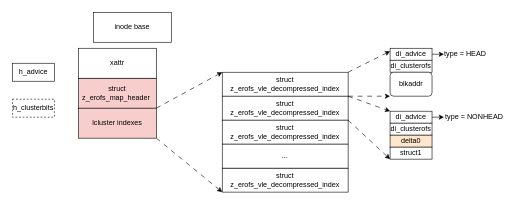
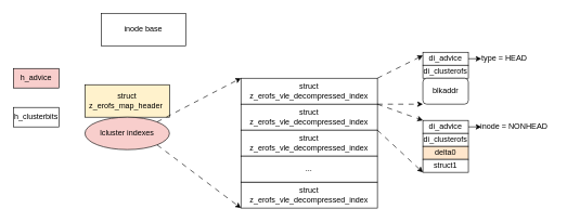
  <mxCell id="0" />
  <mxCell id="1" parent="0" />
- <mxCell id="2" value="struct z_erofs_map_header&lt;span style=&quot;background-color: initial;&quot;&gt;&amp;nbsp;&lt;/span&gt;" style="rounded=0;whiteSpace=wrap;html=1;fillColor=#f8cecc;strokeColor=#000000;" vertex="1" parent="1"><mxGeometry x="130" y="130" width="130" height="50" as="geometry" /></mxCell>
- <mxCell id="3" value="xattr" style="rounded=0;whiteSpace=wrap;html=1;" vertex="1" parent="1"><mxGeometry x="130" y="80" width="130" height="50" as="geometry" /></mxCell>
+ <mxCell id="2" value="struct z_erofs_map_header&lt;span style=&quot;background-color: initial;&quot;&gt;&amp;nbsp;&lt;/span&gt;" style="rounded=0;whiteSpace=wrap;html=1;fillColor=#fff2cc;strokeColor=#000000;" vertex="1" parent="1"><mxGeometry x="130" y="130" width="130" height="50" as="geometry" /></mxCell>
  <mxCell id="4" value="inode base" style="rounded=0;whiteSpace=wrap;html=1;" vertex="1" parent="1"><mxGeometry x="155" y="20" width="130" height="50" as="geometry" /></mxCell>
- <mxCell id="5" value="lcluster indexes" style="rounded=0;whiteSpace=wrap;html=1;fillColor=#f8cecc;strokeColor=#000000;" vertex="1" parent="1"><mxGeometry x="130" y="180" width="130" height="50" as="geometry" /></mxCell>
+ <mxCell id="5" value="lcluster indexes" style="ellipse;whiteSpace=wrap;html=1;fillColor=#f8cecc;strokeColor=#000000;" vertex="1" parent="1"><mxGeometry x="130" y="180" width="130" height="50" as="geometry" /></mxCell>
  <mxCell id="6" value="struct&lt;br&gt;z_erofs_vle_decompressed_index" style="rounded=0;whiteSpace=wrap;html=1;" vertex="1" parent="1"><mxGeometry x="370" y="120" width="210" height="40" as="geometry" /></mxCell>
  <mxCell id="7" value="struct&lt;br&gt;z_erofs_vle_decompressed_index" style="rounded=0;whiteSpace=wrap;html=1;" vertex="1" parent="1"><mxGeometry x="370" y="160" width="210" height="40" as="geometry" /></mxCell>
  <mxCell id="8" value="struct&lt;br&gt;z_erofs_vle_decompressed_index" style="rounded=0;whiteSpace=wrap;html=1;" vertex="1" parent="1"><mxGeometry x="370" y="200" width="210" height="40" as="geometry" /></mxCell>
  <mxCell id="9" value="struct&lt;br&gt;z_erofs_vle_decompressed_index" style="rounded=0;whiteSpace=wrap;html=1;" vertex="1" parent="1"><mxGeometry x="370" y="280" width="210" height="40" as="geometry" /></mxCell>
  <mxCell id="10" value="..." style="rounded=0;whiteSpace=wrap;html=1;" vertex="1" parent="1"><mxGeometry x="370" y="240" width="210" height="40" as="geometry" /></mxCell>
  <mxCell id="11" value="" style="endArrow=classic;html=1;rounded=0;exitX=1;exitY=0;exitDx=0;exitDy=0;entryX=0;entryY=0;entryDx=0;entryDy=0;dashed=1;dashPattern=8 8;" edge="1" parent="1" source="5" target="6"><mxGeometry width="50" height="50" relative="1" as="geometry"><mxPoint x="210" y="290" as="sourcePoint" /><mxPoint x="260" y="240" as="targetPoint" /></mxGeometry></mxCell>
  <mxCell id="12" value="" style="endArrow=classic;html=1;rounded=0;entryX=0;entryY=1;entryDx=0;entryDy=0;exitX=1;exitY=1;exitDx=0;exitDy=0;dashed=1;dashPattern=8 8;" edge="1" parent="1" source="5" target="9"><mxGeometry width="50" height="50" relative="1" as="geometry"><mxPoint x="210" y="290" as="sourcePoint" /><mxPoint x="260" y="240" as="targetPoint" /></mxGeometry></mxCell>
  <mxCell id="13" style="edgeStyle=orthogonalEdgeStyle;rounded=0;orthogonalLoop=1;jettySize=auto;html=1;exitX=1;exitY=0.5;exitDx=0;exitDy=0;" edge="1" parent="1" source="14"><mxGeometry relative="1" as="geometry"><mxPoint x="740" y="90" as="targetPoint" /></mxGeometry></mxCell>
  <mxCell id="14" value="di_advice" style="rounded=0;whiteSpace=wrap;html=1;" vertex="1" parent="1"><mxGeometry x="650" y="80" width="70" height="20" as="geometry" /></mxCell>
  <mxCell id="15" value="di_clusterofs" style="rounded=0;whiteSpace=wrap;html=1;" vertex="1" parent="1"><mxGeometry x="650" y="100" width="70" height="20" as="geometry" /></mxCell>
  <mxCell id="16" value="blkaddr" style="whiteSpace=wrap;html=1;rounded=1;" vertex="1" parent="1"><mxGeometry x="650" y="120" width="70" height="40" as="geometry" /></mxCell>
  <mxCell id="17" style="edgeStyle=orthogonalEdgeStyle;rounded=0;orthogonalLoop=1;jettySize=auto;html=1;exitX=1;exitY=0.5;exitDx=0;exitDy=0;" edge="1" parent="1" source="18"><mxGeometry relative="1" as="geometry"><mxPoint x="740" y="195" as="targetPoint" /></mxGeometry></mxCell>
  <mxCell id="18" value="di_advice" style="rounded=0;whiteSpace=wrap;html=1;" vertex="1" parent="1"><mxGeometry x="650" y="185" width="70" height="20" as="geometry" /></mxCell>
  <mxCell id="19" value="di_clusterofs" style="rounded=0;whiteSpace=wrap;html=1;" vertex="1" parent="1"><mxGeometry x="650" y="205" width="70" height="20" as="geometry" /></mxCell>
  <mxCell id="20" value="delta0" style="rounded=0;whiteSpace=wrap;html=1;fillColor=#ffe6cc;" vertex="1" parent="1"><mxGeometry x="650" y="225" width="70" height="20" as="geometry" /></mxCell>
  <mxCell id="21" value="struct1" style="rounded=0;whiteSpace=wrap;html=1;" vertex="1" parent="1"><mxGeometry x="650" y="245" width="70" height="20" as="geometry" /></mxCell>
  <mxCell id="22" value="" style="endArrow=classic;html=1;rounded=0;exitX=1;exitY=0;exitDx=0;exitDy=0;entryX=0;entryY=0.25;entryDx=0;entryDy=0;dashed=1;dashPattern=8 8;" edge="1" parent="1" source="6" target="14"><mxGeometry width="50" height="50" relative="1" as="geometry"><mxPoint x="500" y="140" as="sourcePoint" /><mxPoint x="550" y="90" as="targetPoint" /></mxGeometry></mxCell>
  <mxCell id="23" value="" style="endArrow=classic;html=1;rounded=0;exitX=1;exitY=1;exitDx=0;exitDy=0;entryX=0;entryY=1;entryDx=0;entryDy=0;dashed=1;dashPattern=8 8;" edge="1" parent="1" source="6" target="16"><mxGeometry width="50" height="50" relative="1" as="geometry"><mxPoint x="500" y="140" as="sourcePoint" /><mxPoint x="550" y="90" as="targetPoint" /></mxGeometry></mxCell>
  <mxCell id="24" value="" style="endArrow=classic;html=1;rounded=0;exitX=1;exitY=0;exitDx=0;exitDy=0;entryX=0;entryY=0;entryDx=0;entryDy=0;dashed=1;dashPattern=8 8;" edge="1" parent="1" source="7" target="18"><mxGeometry width="50" height="50" relative="1" as="geometry"><mxPoint x="590" y="170" as="sourcePoint" /><mxPoint x="610" y="200" as="targetPoint" /></mxGeometry></mxCell>
  <mxCell id="25" value="" style="endArrow=classic;html=1;rounded=0;exitX=1;exitY=0;exitDx=0;exitDy=0;entryX=0;entryY=1;entryDx=0;entryDy=0;dashed=1;dashPattern=8 8;" edge="1" parent="1" source="8" target="21"><mxGeometry width="50" height="50" relative="1" as="geometry"><mxPoint x="590" y="170" as="sourcePoint" /><mxPoint x="660" y="195" as="targetPoint" /></mxGeometry></mxCell>
- <mxCell id="26" value="type = NONHEAD" style="text;html=1;align=center;verticalAlign=middle;resizable=0;points=[];autosize=1;strokeColor=none;fillColor=none;" vertex="1" parent="1"><mxGeometry x="730" y="180" width="120" height="30" as="geometry" /></mxCell>
+ <mxCell id="26" value="inode = NONHEAD" style="text;html=1;align=center;verticalAlign=middle;resizable=0;points=[];autosize=1;strokeColor=none;fillColor=none;" vertex="1" parent="1"><mxGeometry x="730" y="180" width="120" height="30" as="geometry" /></mxCell>
  <mxCell id="27" value="type = HEAD" style="text;html=1;align=center;verticalAlign=middle;resizable=0;points=[];autosize=1;strokeColor=none;fillColor=none;" vertex="1" parent="1"><mxGeometry x="730" y="75" width="90" height="30" as="geometry" /></mxCell>
- <mxCell id="28" value="h_advice" style="rounded=0;whiteSpace=wrap;html=1;" vertex="1" parent="1"><mxGeometry x="20" y="105" width="70" height="30" as="geometry" /></mxCell>
- <mxCell id="29" value="h_clusterbits" style="rounded=0;whiteSpace=wrap;html=1;dashed=1;" vertex="1" parent="1"><mxGeometry x="20" y="165" width="70" height="30" as="geometry" /></mxCell>
+ <mxCell id="28" value="h_advice" style="rounded=0;whiteSpace=wrap;html=1;fillColor=#f8cecc;" vertex="1" parent="1"><mxGeometry x="20" y="105" width="70" height="30" as="geometry" /></mxCell>
+ <mxCell id="29" value="h_clusterbits" style="rounded=0;whiteSpace=wrap;html=1;" vertex="1" parent="1"><mxGeometry x="20" y="165" width="70" height="30" as="geometry" /></mxCell>
